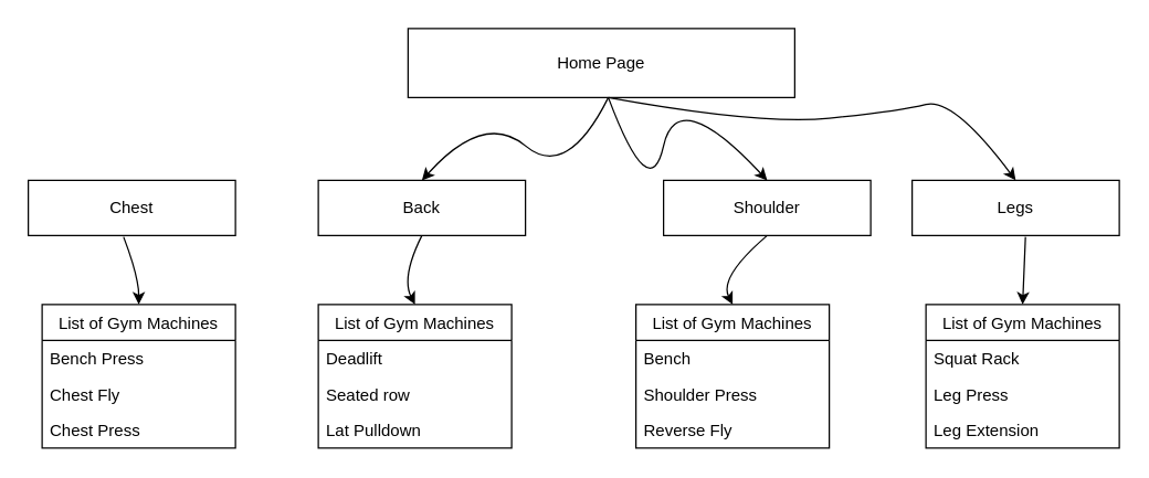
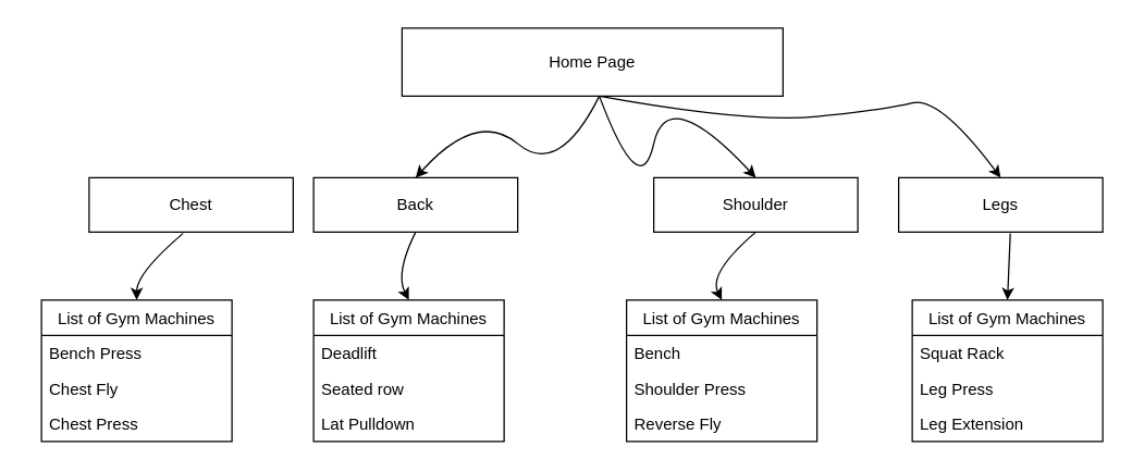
  <mxCell id="0" />
  <mxCell id="1" parent="0" />
  <mxCell id="2" value="Home Page" style="rounded=0;whiteSpace=wrap;html=1;" vertex="1" parent="1"><mxGeometry x="295" y="20" width="280" height="50" as="geometry" /></mxCell>
- <mxCell id="3" value="Chest" style="rounded=0;whiteSpace=wrap;html=1;" vertex="1" parent="1"><mxGeometry x="20" y="130" width="150" height="40" as="geometry" /></mxCell>
+ <mxCell id="3" value="Chest" style="rounded=0;whiteSpace=wrap;html=1;" vertex="1" parent="1"><mxGeometry x="65" y="130" width="150" height="40" as="geometry" /></mxCell>
  <mxCell id="4" value="Back" style="rounded=0;whiteSpace=wrap;html=1;" vertex="1" parent="1"><mxGeometry x="230" y="130" width="150" height="40" as="geometry" /></mxCell>
  <mxCell id="5" value="Shoulder" style="rounded=0;whiteSpace=wrap;html=1;" vertex="1" parent="1"><mxGeometry x="480" y="130" width="150" height="40" as="geometry" /></mxCell>
  <mxCell id="6" value="Legs" style="rounded=0;whiteSpace=wrap;html=1;" vertex="1" parent="1"><mxGeometry x="660" y="130" width="150" height="40" as="geometry" /></mxCell>
  <mxCell id="7" value="" style="curved=1;endArrow=classic;html=1;rounded=0;entryX=0.5;entryY=0;entryDx=0;entryDy=0;" edge="1" parent="1" target="4"><mxGeometry width="50" height="50" relative="1" as="geometry"><mxPoint x="440" y="70" as="sourcePoint" /><mxPoint x="450" y="300" as="targetPoint" /><Array as="points"><mxPoint x="410" y="130" /><mxPoint x="350" y="80" /></Array></mxGeometry></mxCell>
  <mxCell id="8" value="" style="curved=1;endArrow=classic;html=1;rounded=0;entryX=0.5;entryY=0;entryDx=0;entryDy=0;" edge="1" parent="1" target="5"><mxGeometry width="50" height="50" relative="1" as="geometry"><mxPoint x="440" y="70" as="sourcePoint" /><mxPoint x="460" y="170" as="targetPoint" /><Array as="points"><mxPoint x="470" y="150" /><mxPoint x="490" y="60" /></Array></mxGeometry></mxCell>
  <mxCell id="9" value="" style="curved=1;endArrow=classic;html=1;rounded=0;entryX=0.5;entryY=0;entryDx=0;entryDy=0;" edge="1" parent="1" target="6"><mxGeometry width="50" height="50" relative="1" as="geometry"><mxPoint x="440" y="70" as="sourcePoint" /><mxPoint x="460" y="170" as="targetPoint" /><Array as="points"><mxPoint x="550" y="90" /><mxPoint x="650" y="80" /><mxPoint x="690" y="70" /></Array></mxGeometry></mxCell>
  <mxCell id="10" value="List of Gym Machines" style="swimlane;fontStyle=0;childLayout=stackLayout;horizontal=1;startSize=26;fillColor=none;horizontalStack=0;resizeParent=1;resizeParentMax=0;resizeLast=0;collapsible=1;marginBottom=0;" vertex="1" parent="1"><mxGeometry x="30" y="220" width="140" height="104" as="geometry" /></mxCell>
  <mxCell id="11" value="Bench Press" style="text;strokeColor=none;fillColor=none;align=left;verticalAlign=top;spacingLeft=4;spacingRight=4;overflow=hidden;rotatable=0;points=[[0,0.5],[1,0.5]];portConstraint=eastwest;" vertex="1" parent="10"><mxGeometry y="26" width="140" height="26" as="geometry" /></mxCell>
  <mxCell id="12" value="Chest Fly" style="text;strokeColor=none;fillColor=none;align=left;verticalAlign=top;spacingLeft=4;spacingRight=4;overflow=hidden;rotatable=0;points=[[0,0.5],[1,0.5]];portConstraint=eastwest;" vertex="1" parent="10"><mxGeometry y="52" width="140" height="26" as="geometry" /></mxCell>
  <mxCell id="13" value="Chest Press" style="text;strokeColor=none;fillColor=none;align=left;verticalAlign=top;spacingLeft=4;spacingRight=4;overflow=hidden;rotatable=0;points=[[0,0.5],[1,0.5]];portConstraint=eastwest;" vertex="1" parent="10"><mxGeometry y="78" width="140" height="26" as="geometry" /></mxCell>
  <mxCell id="14" value="List of Gym Machines" style="swimlane;fontStyle=0;childLayout=stackLayout;horizontal=1;startSize=26;fillColor=none;horizontalStack=0;resizeParent=1;resizeParentMax=0;resizeLast=0;collapsible=1;marginBottom=0;" vertex="1" parent="1"><mxGeometry x="230" y="220" width="140" height="104" as="geometry"><mxRectangle x="220" y="230" width="160" height="30" as="alternateBounds" /></mxGeometry></mxCell>
  <mxCell id="15" value="Deadlift" style="text;strokeColor=none;fillColor=none;align=left;verticalAlign=top;spacingLeft=4;spacingRight=4;overflow=hidden;rotatable=0;points=[[0,0.5],[1,0.5]];portConstraint=eastwest;" vertex="1" parent="14"><mxGeometry y="26" width="140" height="26" as="geometry" /></mxCell>
  <mxCell id="16" value="Seated row" style="text;strokeColor=none;fillColor=none;align=left;verticalAlign=top;spacingLeft=4;spacingRight=4;overflow=hidden;rotatable=0;points=[[0,0.5],[1,0.5]];portConstraint=eastwest;" vertex="1" parent="14"><mxGeometry y="52" width="140" height="26" as="geometry" /></mxCell>
  <mxCell id="17" value="Lat Pulldown" style="text;strokeColor=none;fillColor=none;align=left;verticalAlign=top;spacingLeft=4;spacingRight=4;overflow=hidden;rotatable=0;points=[[0,0.5],[1,0.5]];portConstraint=eastwest;" vertex="1" parent="14"><mxGeometry y="78" width="140" height="26" as="geometry" /></mxCell>
  <mxCell id="18" value="List of Gym Machines" style="swimlane;fontStyle=0;childLayout=stackLayout;horizontal=1;startSize=26;fillColor=none;horizontalStack=0;resizeParent=1;resizeParentMax=0;resizeLast=0;collapsible=1;marginBottom=0;" vertex="1" parent="1"><mxGeometry x="460" y="220" width="140" height="104" as="geometry" /></mxCell>
  <mxCell id="19" value="Bench" style="text;strokeColor=none;fillColor=none;align=left;verticalAlign=top;spacingLeft=4;spacingRight=4;overflow=hidden;rotatable=0;points=[[0,0.5],[1,0.5]];portConstraint=eastwest;" vertex="1" parent="18"><mxGeometry y="26" width="140" height="26" as="geometry" /></mxCell>
  <mxCell id="20" value="Shoulder Press" style="text;strokeColor=none;fillColor=none;align=left;verticalAlign=top;spacingLeft=4;spacingRight=4;overflow=hidden;rotatable=0;points=[[0,0.5],[1,0.5]];portConstraint=eastwest;" vertex="1" parent="18"><mxGeometry y="52" width="140" height="26" as="geometry" /></mxCell>
  <mxCell id="21" value="Reverse Fly " style="text;strokeColor=none;fillColor=none;align=left;verticalAlign=top;spacingLeft=4;spacingRight=4;overflow=hidden;rotatable=0;points=[[0,0.5],[1,0.5]];portConstraint=eastwest;" vertex="1" parent="18"><mxGeometry y="78" width="140" height="26" as="geometry" /></mxCell>
  <mxCell id="22" value="List of Gym Machines" style="swimlane;fontStyle=0;childLayout=stackLayout;horizontal=1;startSize=26;fillColor=none;horizontalStack=0;resizeParent=1;resizeParentMax=0;resizeLast=0;collapsible=1;marginBottom=0;" vertex="1" parent="1"><mxGeometry x="670" y="220" width="140" height="104" as="geometry" /></mxCell>
  <mxCell id="23" value="Squat Rack" style="text;strokeColor=none;fillColor=none;align=left;verticalAlign=top;spacingLeft=4;spacingRight=4;overflow=hidden;rotatable=0;points=[[0,0.5],[1,0.5]];portConstraint=eastwest;" vertex="1" parent="22"><mxGeometry y="26" width="140" height="26" as="geometry" /></mxCell>
  <mxCell id="24" value="Leg Press" style="text;strokeColor=none;fillColor=none;align=left;verticalAlign=top;spacingLeft=4;spacingRight=4;overflow=hidden;rotatable=0;points=[[0,0.5],[1,0.5]];portConstraint=eastwest;" vertex="1" parent="22"><mxGeometry y="52" width="140" height="26" as="geometry" /></mxCell>
  <mxCell id="25" value="Leg Extension" style="text;strokeColor=none;fillColor=none;align=left;verticalAlign=top;spacingLeft=4;spacingRight=4;overflow=hidden;rotatable=0;points=[[0,0.5],[1,0.5]];portConstraint=eastwest;" vertex="1" parent="22"><mxGeometry y="78" width="140" height="26" as="geometry" /></mxCell>
  <mxCell id="26" value="" style="curved=1;endArrow=classic;html=1;rounded=0;exitX=0.46;exitY=1.025;exitDx=0;exitDy=0;exitPerimeter=0;entryX=0.5;entryY=0;entryDx=0;entryDy=0;" edge="1" parent="1" source="3" target="10"><mxGeometry width="50" height="50" relative="1" as="geometry"><mxPoint x="410" y="220" as="sourcePoint" /><mxPoint x="460" y="170" as="targetPoint" /><Array as="points"><mxPoint x="100" y="200" /></Array></mxGeometry></mxCell>
  <mxCell id="27" value="" style="curved=1;endArrow=classic;html=1;rounded=0;exitX=0.5;exitY=1;exitDx=0;exitDy=0;entryX=0.5;entryY=0;entryDx=0;entryDy=0;" edge="1" parent="1" source="4" target="14"><mxGeometry width="50" height="50" relative="1" as="geometry"><mxPoint x="99" y="181" as="sourcePoint" /><mxPoint x="110" y="230" as="targetPoint" /><Array as="points"><mxPoint x="290" y="200" /></Array></mxGeometry></mxCell>
  <mxCell id="28" value="" style="curved=1;endArrow=classic;html=1;rounded=0;exitX=0.5;exitY=1;exitDx=0;exitDy=0;entryX=0.5;entryY=0;entryDx=0;entryDy=0;" edge="1" parent="1" source="5" target="18"><mxGeometry width="50" height="50" relative="1" as="geometry"><mxPoint x="109" y="191" as="sourcePoint" /><mxPoint x="120" y="240" as="targetPoint" /><Array as="points"><mxPoint x="520" y="200" /></Array></mxGeometry></mxCell>
  <mxCell id="29" value="" style="curved=1;endArrow=classic;html=1;rounded=0;exitX=0.547;exitY=1.025;exitDx=0;exitDy=0;exitPerimeter=0;entryX=0.5;entryY=0;entryDx=0;entryDy=0;" edge="1" parent="1" source="6" target="22"><mxGeometry width="50" height="50" relative="1" as="geometry"><mxPoint x="119" y="201" as="sourcePoint" /><mxPoint x="130" y="250" as="targetPoint" /><Array as="points" /></mxGeometry></mxCell>
